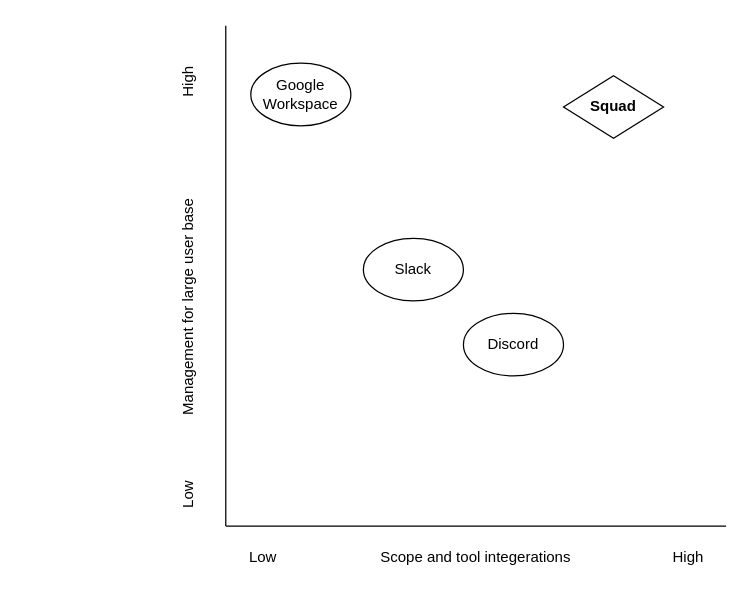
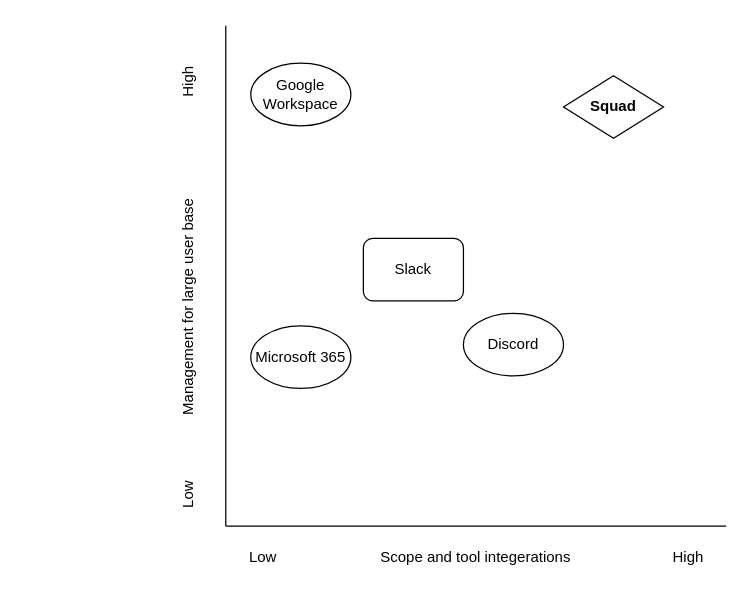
  <mxCell id="0" />
  <mxCell id="1" parent="0" />
  <mxCell id="2" value="" style="endArrow=none;html=1;rounded=0;" edge="1" parent="1"><mxGeometry width="50" height="50" relative="1" as="geometry"><mxPoint x="180" y="420" as="sourcePoint" /><mxPoint x="180" y="20" as="targetPoint" /></mxGeometry></mxCell>
  <mxCell id="3" value="" style="endArrow=none;html=1;rounded=0;" edge="1" parent="1"><mxGeometry width="50" height="50" relative="1" as="geometry"><mxPoint x="180" y="420" as="sourcePoint" /><mxPoint x="580" y="420" as="targetPoint" /></mxGeometry></mxCell>
  <mxCell id="4" value="Scope and tool integerations" style="text;html=1;strokeColor=none;fillColor=none;align=center;verticalAlign=middle;whiteSpace=wrap;rounded=0;" vertex="1" parent="1"><mxGeometry x="250" y="430" width="260" height="30" as="geometry" /></mxCell>
  <mxCell id="5" value="Low" style="text;html=1;strokeColor=none;fillColor=none;align=center;verticalAlign=middle;whiteSpace=wrap;rounded=0;" vertex="1" parent="1"><mxGeometry x="180" y="430" width="60" height="30" as="geometry" /></mxCell>
  <mxCell id="6" value="High" style="text;html=1;strokeColor=none;fillColor=none;align=center;verticalAlign=middle;whiteSpace=wrap;rounded=0;" vertex="1" parent="1"><mxGeometry x="520" y="430" width="60" height="30" as="geometry" /></mxCell>
  <mxCell id="7" value="Management for large user base" style="text;html=1;strokeColor=none;fillColor=none;align=center;verticalAlign=middle;whiteSpace=wrap;rounded=0;rotation=-90;" vertex="1" parent="1"><mxGeometry x="20" y="230" width="260" height="30" as="geometry" /></mxCell>
  <mxCell id="8" value="Low" style="text;html=1;strokeColor=none;fillColor=none;align=center;verticalAlign=middle;whiteSpace=wrap;rounded=0;rotation=-90;" vertex="1" parent="1"><mxGeometry x="120" y="380" width="60" height="30" as="geometry" /></mxCell>
  <mxCell id="9" value="High" style="text;html=1;strokeColor=none;fillColor=none;align=center;verticalAlign=middle;whiteSpace=wrap;rounded=0;rotation=-90;" vertex="1" parent="1"><mxGeometry x="120" y="50" width="60" height="30" as="geometry" /></mxCell>
  <mxCell id="10" value="Google Workspace" style="ellipse;whiteSpace=wrap;html=1;" vertex="1" parent="1"><mxGeometry x="200" y="50" width="80" height="50" as="geometry" /></mxCell>
+ <mxCell id="11" value="Microsoft 365" style="ellipse;whiteSpace=wrap;html=1;" vertex="1" parent="1"><mxGeometry x="200" y="260" width="80" height="50" as="geometry" /></mxCell>
  <mxCell id="12" value="&lt;b&gt;Squad&lt;/b&gt;" style="rhombus;whiteSpace=wrap;html=1;" vertex="1" parent="1"><mxGeometry x="450" y="60" width="80" height="50" as="geometry" /></mxCell>
- <mxCell id="13" value="Slack" style="ellipse;whiteSpace=wrap;html=1;" vertex="1" parent="1"><mxGeometry x="290" y="190" width="80" height="50" as="geometry" /></mxCell>
+ <mxCell id="13" value="Slack" style="whiteSpace=wrap;html=1;rounded=1;" vertex="1" parent="1"><mxGeometry x="290" y="190" width="80" height="50" as="geometry" /></mxCell>
  <mxCell id="14" value="Discord" style="ellipse;whiteSpace=wrap;html=1;" vertex="1" parent="1"><mxGeometry x="370" y="250" width="80" height="50" as="geometry" /></mxCell>
